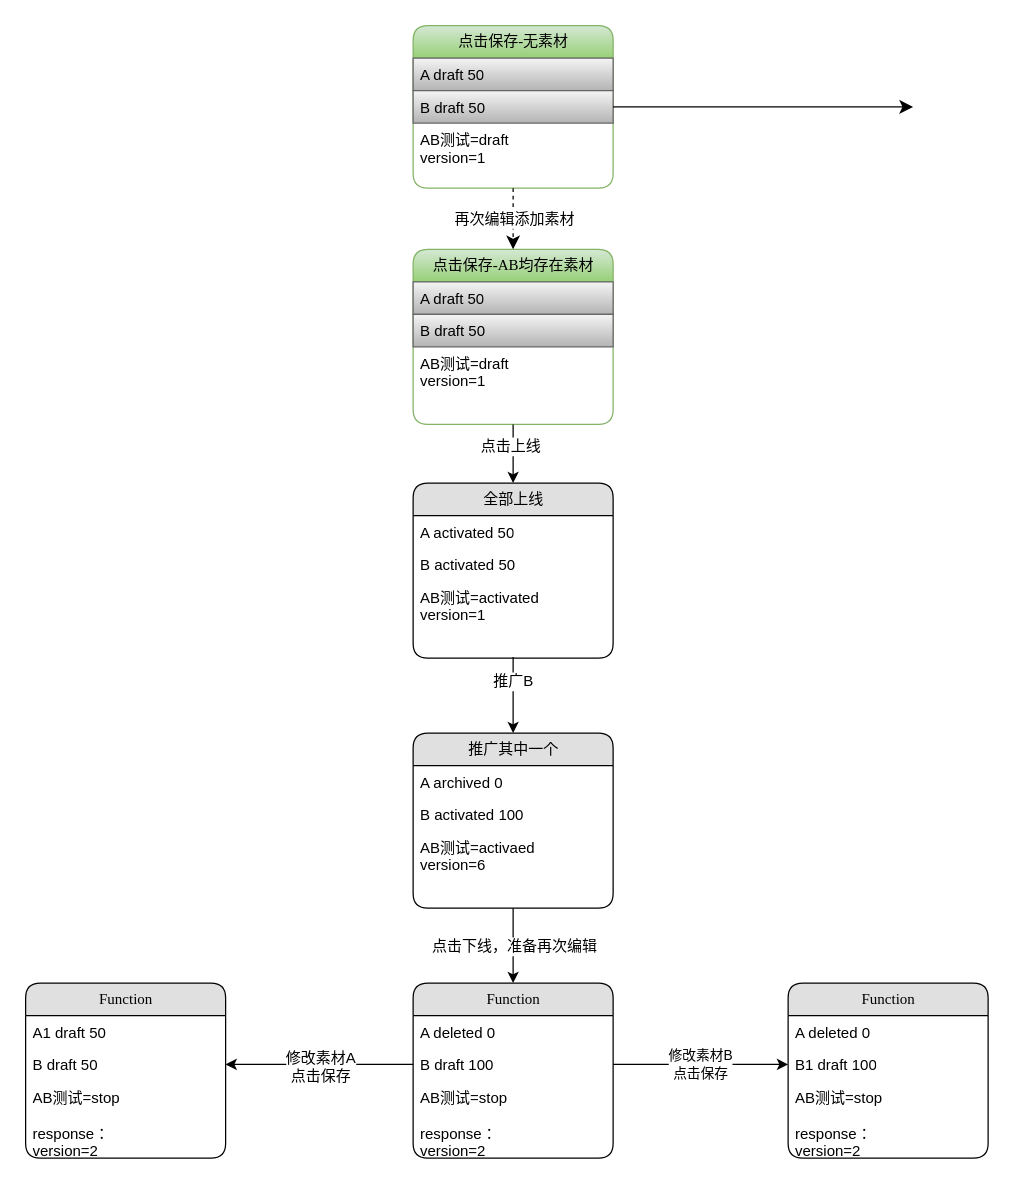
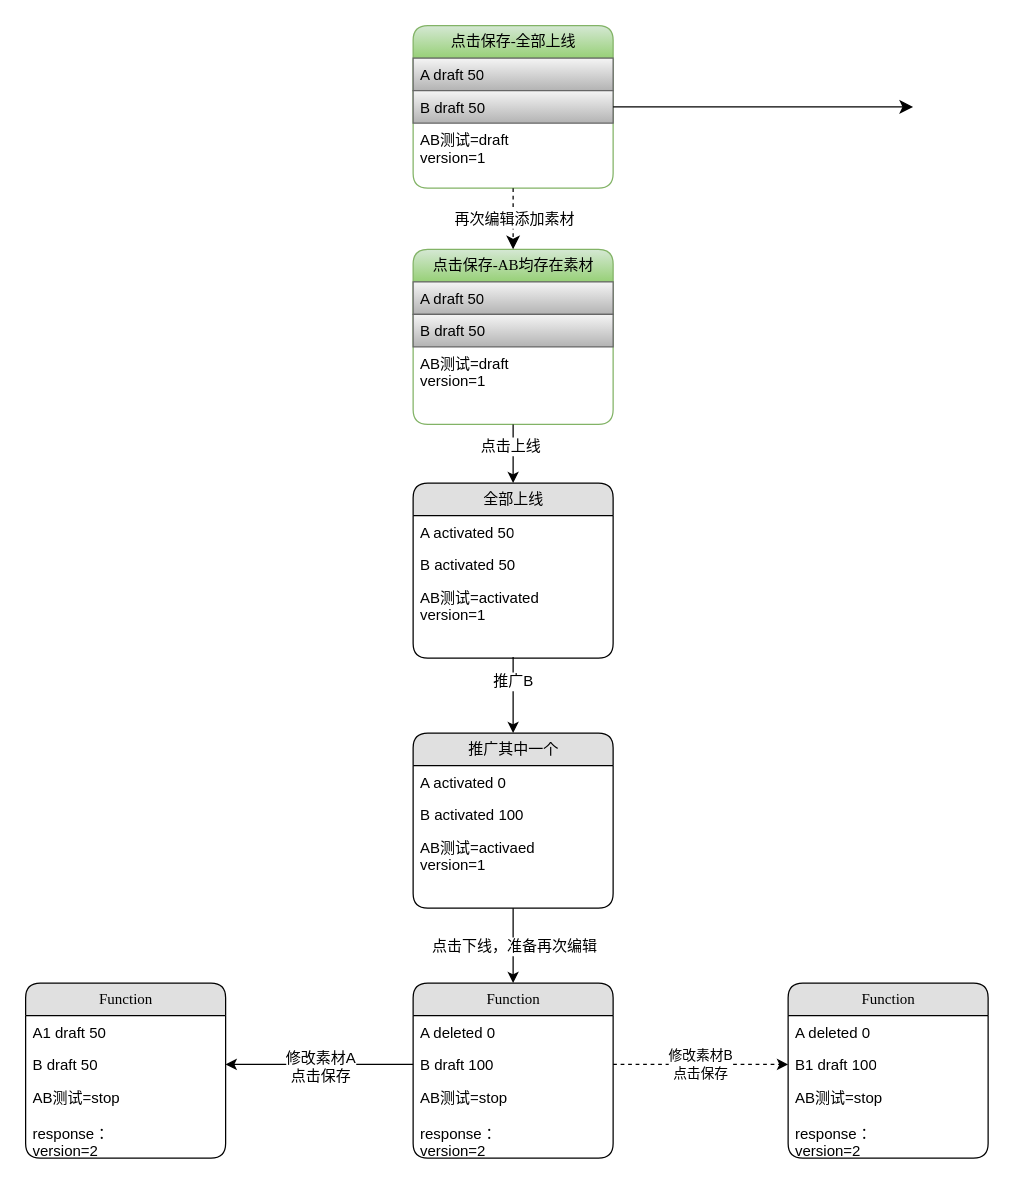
  <mxCell id="0" />
  <mxCell id="1" parent="0" />
- <mxCell id="2" value="点击保存-无素材" style="swimlane;html=1;fontStyle=0;childLayout=stackLayout;horizontal=1;startSize=26;fillColor=#d5e8d4;horizontalStack=0;resizeParent=1;resizeLast=0;collapsible=1;marginBottom=0;swimlaneFillColor=#ffffff;align=center;rounded=1;shadow=0;comic=0;labelBackgroundColor=none;strokeColor=#82b366;strokeWidth=1;fontFamily=Verdana;fontSize=12;gradientColor=#97d077;" parent="1" vertex="1"><mxGeometry x="330" y="20" width="160" height="130" as="geometry" /></mxCell>
+ <mxCell id="2" value="点击保存-全部上线" style="swimlane;html=1;fontStyle=0;childLayout=stackLayout;horizontal=1;startSize=26;fillColor=#d5e8d4;horizontalStack=0;resizeParent=1;resizeLast=0;collapsible=1;marginBottom=0;swimlaneFillColor=#ffffff;align=center;rounded=1;shadow=0;comic=0;labelBackgroundColor=none;strokeColor=#82b366;strokeWidth=1;fontFamily=Verdana;fontSize=12;gradientColor=#97d077;" parent="1" vertex="1"><mxGeometry x="330" y="20" width="160" height="130" as="geometry" /></mxCell>
  <mxCell id="3" value="A draft 50" style="text;html=1;strokeColor=#666666;fillColor=#f5f5f5;spacingLeft=4;spacingRight=4;whiteSpace=wrap;overflow=hidden;rotatable=0;points=[[0,0.5],[1,0.5]];portConstraint=eastwest;gradientColor=#b3b3b3;" parent="2" vertex="1"><mxGeometry y="26" width="160" height="26" as="geometry" /></mxCell>
  <mxCell id="4" value="B draft 50" style="text;html=1;strokeColor=#666666;fillColor=#f5f5f5;spacingLeft=4;spacingRight=4;whiteSpace=wrap;overflow=hidden;rotatable=0;points=[[0,0.5],[1,0.5]];portConstraint=eastwest;gradientColor=#b3b3b3;" parent="2" vertex="1"><mxGeometry y="52" width="160" height="26" as="geometry" /></mxCell>
  <mxCell id="5" value="AB测试=draft&lt;br&gt;version=1" style="text;html=1;strokeColor=none;fillColor=none;spacingLeft=4;spacingRight=4;whiteSpace=wrap;overflow=hidden;rotatable=0;points=[[0,0.5],[1,0.5]];portConstraint=eastwest;" parent="2" vertex="1"><mxGeometry y="78" width="160" height="52" as="geometry" /></mxCell>
  <mxCell id="6" value="点击保存-AB均存在素材" style="swimlane;html=1;fontStyle=0;childLayout=stackLayout;horizontal=1;startSize=26;fillColor=#d5e8d4;horizontalStack=0;resizeParent=1;resizeLast=0;collapsible=1;marginBottom=0;swimlaneFillColor=#ffffff;align=center;rounded=1;shadow=0;comic=0;labelBackgroundColor=none;strokeColor=#82b366;strokeWidth=1;fontFamily=Verdana;fontSize=12;gradientColor=#97d077;" parent="1" vertex="1"><mxGeometry x="330" y="199" width="160" height="140" as="geometry" /></mxCell>
  <mxCell id="7" value="A draft 50" style="text;html=1;strokeColor=#666666;fillColor=#f5f5f5;spacingLeft=4;spacingRight=4;whiteSpace=wrap;overflow=hidden;rotatable=0;points=[[0,0.5],[1,0.5]];portConstraint=eastwest;gradientColor=#b3b3b3;" parent="6" vertex="1"><mxGeometry y="26" width="160" height="26" as="geometry" /></mxCell>
  <mxCell id="8" value="B draft 50" style="text;html=1;strokeColor=#666666;fillColor=#f5f5f5;spacingLeft=4;spacingRight=4;whiteSpace=wrap;overflow=hidden;rotatable=0;points=[[0,0.5],[1,0.5]];portConstraint=eastwest;gradientColor=#b3b3b3;" parent="6" vertex="1"><mxGeometry y="52" width="160" height="26" as="geometry" /></mxCell>
  <mxCell id="9" value="AB测试=draft&lt;br&gt;version=1" style="text;html=1;strokeColor=none;fillColor=none;spacingLeft=4;spacingRight=4;whiteSpace=wrap;overflow=hidden;rotatable=0;points=[[0,0.5],[1,0.5]];portConstraint=eastwest;" vertex="1" parent="6"><mxGeometry y="78" width="160" height="62" as="geometry" /></mxCell>
  <mxCell id="10" value="全部上线" style="swimlane;html=1;fontStyle=0;childLayout=stackLayout;horizontal=1;startSize=26;fillColor=#e0e0e0;horizontalStack=0;resizeParent=1;resizeLast=0;collapsible=1;marginBottom=0;swimlaneFillColor=#ffffff;align=center;rounded=1;shadow=0;comic=0;labelBackgroundColor=none;strokeColor=#000000;strokeWidth=1;fontFamily=Verdana;fontSize=12;fontColor=#000000;" parent="1" vertex="1"><mxGeometry x="330" y="386" width="160" height="140" as="geometry" /></mxCell>
  <mxCell id="11" value="A activated 50" style="text;html=1;strokeColor=none;fillColor=none;spacingLeft=4;spacingRight=4;whiteSpace=wrap;overflow=hidden;rotatable=0;points=[[0,0.5],[1,0.5]];portConstraint=eastwest;" parent="10" vertex="1"><mxGeometry y="26" width="160" height="26" as="geometry" /></mxCell>
  <mxCell id="12" value="B activated 50" style="text;html=1;strokeColor=none;fillColor=none;spacingLeft=4;spacingRight=4;whiteSpace=wrap;overflow=hidden;rotatable=0;points=[[0,0.5],[1,0.5]];portConstraint=eastwest;" parent="10" vertex="1"><mxGeometry y="52" width="160" height="26" as="geometry" /></mxCell>
  <mxCell id="13" value="AB测试=activated&lt;br&gt;version=1" style="text;html=1;strokeColor=none;fillColor=none;spacingLeft=4;spacingRight=4;whiteSpace=wrap;overflow=hidden;rotatable=0;points=[[0,0.5],[1,0.5]];portConstraint=eastwest;" parent="10" vertex="1"><mxGeometry y="78" width="160" height="62" as="geometry" /></mxCell>
  <mxCell id="14" style="edgeStyle=orthogonalEdgeStyle;html=1;labelBackgroundColor=none;startFill=0;startSize=8;endFill=1;endSize=8;fontFamily=Verdana;fontSize=12;dashed=1;" parent="1" source="2" target="6" edge="1"><mxGeometry relative="1" as="geometry" /></mxCell>
  <mxCell id="15" value="再次编辑添加素材" style="text;html=1;resizable=0;points=[];align=center;verticalAlign=middle;labelBackgroundColor=#ffffff;" vertex="1" connectable="0" parent="14"><mxGeometry x="-0.02" relative="1" as="geometry"><mxPoint as="offset" /></mxGeometry></mxCell>
  <mxCell id="16" style="edgeStyle=orthogonalEdgeStyle;html=1;entryX=0;entryY=0.5;labelBackgroundColor=none;startFill=0;startSize=8;endFill=1;endSize=8;fontFamily=Verdana;fontSize=12;exitX=1;exitY=0.5;" parent="1" source="4" edge="1"><mxGeometry relative="1" as="geometry"><Array as="points" /><mxPoint x="730" y="85" as="targetPoint" /></mxGeometry></mxCell>
  <mxCell id="17" value="Function" style="swimlane;html=1;fontStyle=0;childLayout=stackLayout;horizontal=1;startSize=26;fillColor=#e0e0e0;horizontalStack=0;resizeParent=1;resizeLast=0;collapsible=1;marginBottom=0;swimlaneFillColor=#ffffff;align=center;rounded=1;shadow=0;comic=0;labelBackgroundColor=none;strokeColor=#000000;strokeWidth=1;fontFamily=Verdana;fontSize=12;fontColor=#000000;" vertex="1" parent="1"><mxGeometry x="630" y="786" width="160" height="140" as="geometry" /></mxCell>
  <mxCell id="18" value="A deleted 0" style="text;html=1;strokeColor=none;fillColor=none;spacingLeft=4;spacingRight=4;whiteSpace=wrap;overflow=hidden;rotatable=0;points=[[0,0.5],[1,0.5]];portConstraint=eastwest;" vertex="1" parent="17"><mxGeometry y="26" width="160" height="26" as="geometry" /></mxCell>
  <mxCell id="19" value="B1 draft 100" style="text;html=1;strokeColor=none;fillColor=none;spacingLeft=4;spacingRight=4;whiteSpace=wrap;overflow=hidden;rotatable=0;points=[[0,0.5],[1,0.5]];portConstraint=eastwest;" vertex="1" parent="17"><mxGeometry y="52" width="160" height="26" as="geometry" /></mxCell>
  <mxCell id="20" value="AB测试=stop&lt;br&gt;&lt;br&gt;response：&lt;br&gt;version=2" style="text;html=1;strokeColor=none;fillColor=none;spacingLeft=4;spacingRight=4;whiteSpace=wrap;overflow=hidden;rotatable=0;points=[[0,0.5],[1,0.5]];portConstraint=eastwest;" vertex="1" parent="17"><mxGeometry y="78" width="160" height="62" as="geometry" /></mxCell>
  <mxCell id="21" value="推广其中一个" style="swimlane;html=1;fontStyle=0;childLayout=stackLayout;horizontal=1;startSize=26;fillColor=#e0e0e0;horizontalStack=0;resizeParent=1;resizeLast=0;collapsible=1;marginBottom=0;swimlaneFillColor=#ffffff;align=center;rounded=1;shadow=0;comic=0;labelBackgroundColor=none;strokeColor=#000000;strokeWidth=1;fontFamily=Verdana;fontSize=12;fontColor=#000000;" vertex="1" parent="1"><mxGeometry x="330" y="586" width="160" height="140" as="geometry" /></mxCell>
- <mxCell id="22" value="A archived 0" style="text;html=1;strokeColor=none;fillColor=none;spacingLeft=4;spacingRight=4;whiteSpace=wrap;overflow=hidden;rotatable=0;points=[[0,0.5],[1,0.5]];portConstraint=eastwest;" vertex="1" parent="21"><mxGeometry y="26" width="160" height="26" as="geometry" /></mxCell>
+ <mxCell id="22" value="A activated 0" style="text;html=1;strokeColor=none;fillColor=none;spacingLeft=4;spacingRight=4;whiteSpace=wrap;overflow=hidden;rotatable=0;points=[[0,0.5],[1,0.5]];portConstraint=eastwest;" vertex="1" parent="21"><mxGeometry y="26" width="160" height="26" as="geometry" /></mxCell>
  <mxCell id="23" value="B activated 100" style="text;html=1;strokeColor=none;fillColor=none;spacingLeft=4;spacingRight=4;whiteSpace=wrap;overflow=hidden;rotatable=0;points=[[0,0.5],[1,0.5]];portConstraint=eastwest;" vertex="1" parent="21"><mxGeometry y="52" width="160" height="26" as="geometry" /></mxCell>
- <mxCell id="24" value="AB测试=activaed&lt;br&gt;version=6" style="text;html=1;strokeColor=none;fillColor=none;spacingLeft=4;spacingRight=4;whiteSpace=wrap;overflow=hidden;rotatable=0;points=[[0,0.5],[1,0.5]];portConstraint=eastwest;" vertex="1" parent="21"><mxGeometry y="78" width="160" height="62" as="geometry" /></mxCell>
+ <mxCell id="24" value="AB测试=activaed&lt;br&gt;version=1" style="text;html=1;strokeColor=none;fillColor=none;spacingLeft=4;spacingRight=4;whiteSpace=wrap;overflow=hidden;rotatable=0;points=[[0,0.5],[1,0.5]];portConstraint=eastwest;" vertex="1" parent="21"><mxGeometry y="78" width="160" height="62" as="geometry" /></mxCell>
  <mxCell id="25" value="Function" style="swimlane;html=1;fontStyle=0;childLayout=stackLayout;horizontal=1;startSize=26;fillColor=#e0e0e0;horizontalStack=0;resizeParent=1;resizeLast=0;collapsible=1;marginBottom=0;swimlaneFillColor=#ffffff;align=center;rounded=1;shadow=0;comic=0;labelBackgroundColor=none;strokeColor=#000000;strokeWidth=1;fontFamily=Verdana;fontSize=12;fontColor=#000000;" vertex="1" parent="1"><mxGeometry x="330" y="786" width="160" height="140" as="geometry" /></mxCell>
  <mxCell id="26" value="A deleted 0" style="text;html=1;strokeColor=none;fillColor=none;spacingLeft=4;spacingRight=4;whiteSpace=wrap;overflow=hidden;rotatable=0;points=[[0,0.5],[1,0.5]];portConstraint=eastwest;" vertex="1" parent="25"><mxGeometry y="26" width="160" height="26" as="geometry" /></mxCell>
  <mxCell id="27" value="B draft 100" style="text;html=1;strokeColor=none;fillColor=none;spacingLeft=4;spacingRight=4;whiteSpace=wrap;overflow=hidden;rotatable=0;points=[[0,0.5],[1,0.5]];portConstraint=eastwest;" vertex="1" parent="25"><mxGeometry y="52" width="160" height="26" as="geometry" /></mxCell>
  <mxCell id="28" value="AB测试=stop&lt;br&gt;&lt;br&gt;response：&lt;br&gt;version=2" style="text;html=1;strokeColor=none;fillColor=none;spacingLeft=4;spacingRight=4;whiteSpace=wrap;overflow=hidden;rotatable=0;points=[[0,0.5],[1,0.5]];portConstraint=eastwest;" vertex="1" parent="25"><mxGeometry y="78" width="160" height="62" as="geometry" /></mxCell>
  <mxCell id="29" value="Function" style="swimlane;html=1;fontStyle=0;childLayout=stackLayout;horizontal=1;startSize=26;fillColor=#e0e0e0;horizontalStack=0;resizeParent=1;resizeLast=0;collapsible=1;marginBottom=0;swimlaneFillColor=#ffffff;align=center;rounded=1;shadow=0;comic=0;labelBackgroundColor=none;strokeColor=#000000;strokeWidth=1;fontFamily=Verdana;fontSize=12;fontColor=#000000;" vertex="1" parent="1"><mxGeometry x="20" y="786" width="160" height="140" as="geometry" /></mxCell>
  <mxCell id="30" value="A1 draft 50" style="text;html=1;strokeColor=none;fillColor=none;spacingLeft=4;spacingRight=4;whiteSpace=wrap;overflow=hidden;rotatable=0;points=[[0,0.5],[1,0.5]];portConstraint=eastwest;" vertex="1" parent="29"><mxGeometry y="26" width="160" height="26" as="geometry" /></mxCell>
  <mxCell id="31" value="B draft 50" style="text;html=1;strokeColor=none;fillColor=none;spacingLeft=4;spacingRight=4;whiteSpace=wrap;overflow=hidden;rotatable=0;points=[[0,0.5],[1,0.5]];portConstraint=eastwest;" vertex="1" parent="29"><mxGeometry y="52" width="160" height="26" as="geometry" /></mxCell>
  <mxCell id="32" value="AB测试=stop&lt;br&gt;&lt;br&gt;response：&lt;br&gt;version=2" style="text;html=1;strokeColor=none;fillColor=none;spacingLeft=4;spacingRight=4;whiteSpace=wrap;overflow=hidden;rotatable=0;points=[[0,0.5],[1,0.5]];portConstraint=eastwest;" vertex="1" parent="29"><mxGeometry y="78" width="160" height="62" as="geometry" /></mxCell>
  <mxCell id="33" value="" style="endArrow=classic;html=1;entryX=0.5;entryY=0;entryDx=0;entryDy=0;" edge="1" parent="1" target="10"><mxGeometry width="50" height="50" relative="1" as="geometry"><mxPoint x="410" y="339" as="sourcePoint" /><mxPoint x="380" y="616" as="targetPoint" /></mxGeometry></mxCell>
  <mxCell id="34" value="点击上线" style="text;html=1;resizable=0;points=[];align=center;verticalAlign=middle;labelBackgroundColor=#ffffff;" vertex="1" connectable="0" parent="33"><mxGeometry x="-0.277" y="-3" relative="1" as="geometry"><mxPoint as="offset" /></mxGeometry></mxCell>
  <mxCell id="35" value="" style="endArrow=classic;html=1;entryX=0.5;entryY=0;entryDx=0;entryDy=0;" edge="1" parent="1" target="21"><mxGeometry width="50" height="50" relative="1" as="geometry"><mxPoint x="410" y="525" as="sourcePoint" /><mxPoint x="380" y="946" as="targetPoint" /></mxGeometry></mxCell>
  <mxCell id="36" value="推广B" style="text;html=1;resizable=0;points=[];align=center;verticalAlign=middle;labelBackgroundColor=#ffffff;" vertex="1" connectable="0" parent="35"><mxGeometry x="-0.377" y="-1" relative="1" as="geometry"><mxPoint as="offset" /></mxGeometry></mxCell>
  <mxCell id="37" value="" style="endArrow=classic;html=1;entryX=0.5;entryY=0;entryDx=0;entryDy=0;" edge="1" parent="1" source="24" target="25"><mxGeometry width="50" height="50" relative="1" as="geometry"><mxPoint x="20" y="996" as="sourcePoint" /><mxPoint x="70" y="946" as="targetPoint" /></mxGeometry></mxCell>
  <mxCell id="38" value="点击下线，准备再次编辑" style="text;html=1;resizable=0;points=[];align=center;verticalAlign=middle;labelBackgroundColor=#ffffff;" vertex="1" connectable="0" parent="37"><mxGeometry relative="1" as="geometry"><mxPoint as="offset" /></mxGeometry></mxCell>
  <mxCell id="39" value="" style="endArrow=classic;html=1;exitX=0;exitY=0.5;exitDx=0;exitDy=0;entryX=1;entryY=0.5;entryDx=0;entryDy=0;" edge="1" parent="1" source="27" target="31"><mxGeometry width="50" height="50" relative="1" as="geometry"><mxPoint x="20" y="996" as="sourcePoint" /><mxPoint x="70" y="946" as="targetPoint" /></mxGeometry></mxCell>
  <mxCell id="40" value="修改素材A&lt;br&gt;点击保存" style="text;html=1;resizable=0;points=[];align=center;verticalAlign=middle;labelBackgroundColor=#ffffff;" vertex="1" connectable="0" parent="39"><mxGeometry y="1" relative="1" as="geometry"><mxPoint as="offset" /></mxGeometry></mxCell>
- <mxCell id="41" value="修改素材B&lt;br&gt;点击保存" style="endArrow=classic;html=1;entryX=0;entryY=0.5;entryDx=0;entryDy=0;exitX=1;exitY=0.5;exitDx=0;exitDy=0;" edge="1" parent="1" source="27" target="19"><mxGeometry width="50" height="50" relative="1" as="geometry"><mxPoint x="20" y="996" as="sourcePoint" /><mxPoint x="70" y="946" as="targetPoint" /></mxGeometry></mxCell>
+ <mxCell id="41" value="修改素材B&lt;br&gt;点击保存" style="endArrow=classic;html=1;entryX=0;entryY=0.5;entryDx=0;entryDy=0;exitX=1;exitY=0.5;exitDx=0;exitDy=0;dashed=1;" edge="1" parent="1" source="27" target="19"><mxGeometry width="50" height="50" relative="1" as="geometry"><mxPoint x="20" y="996" as="sourcePoint" /><mxPoint x="70" y="946" as="targetPoint" /></mxGeometry></mxCell>
